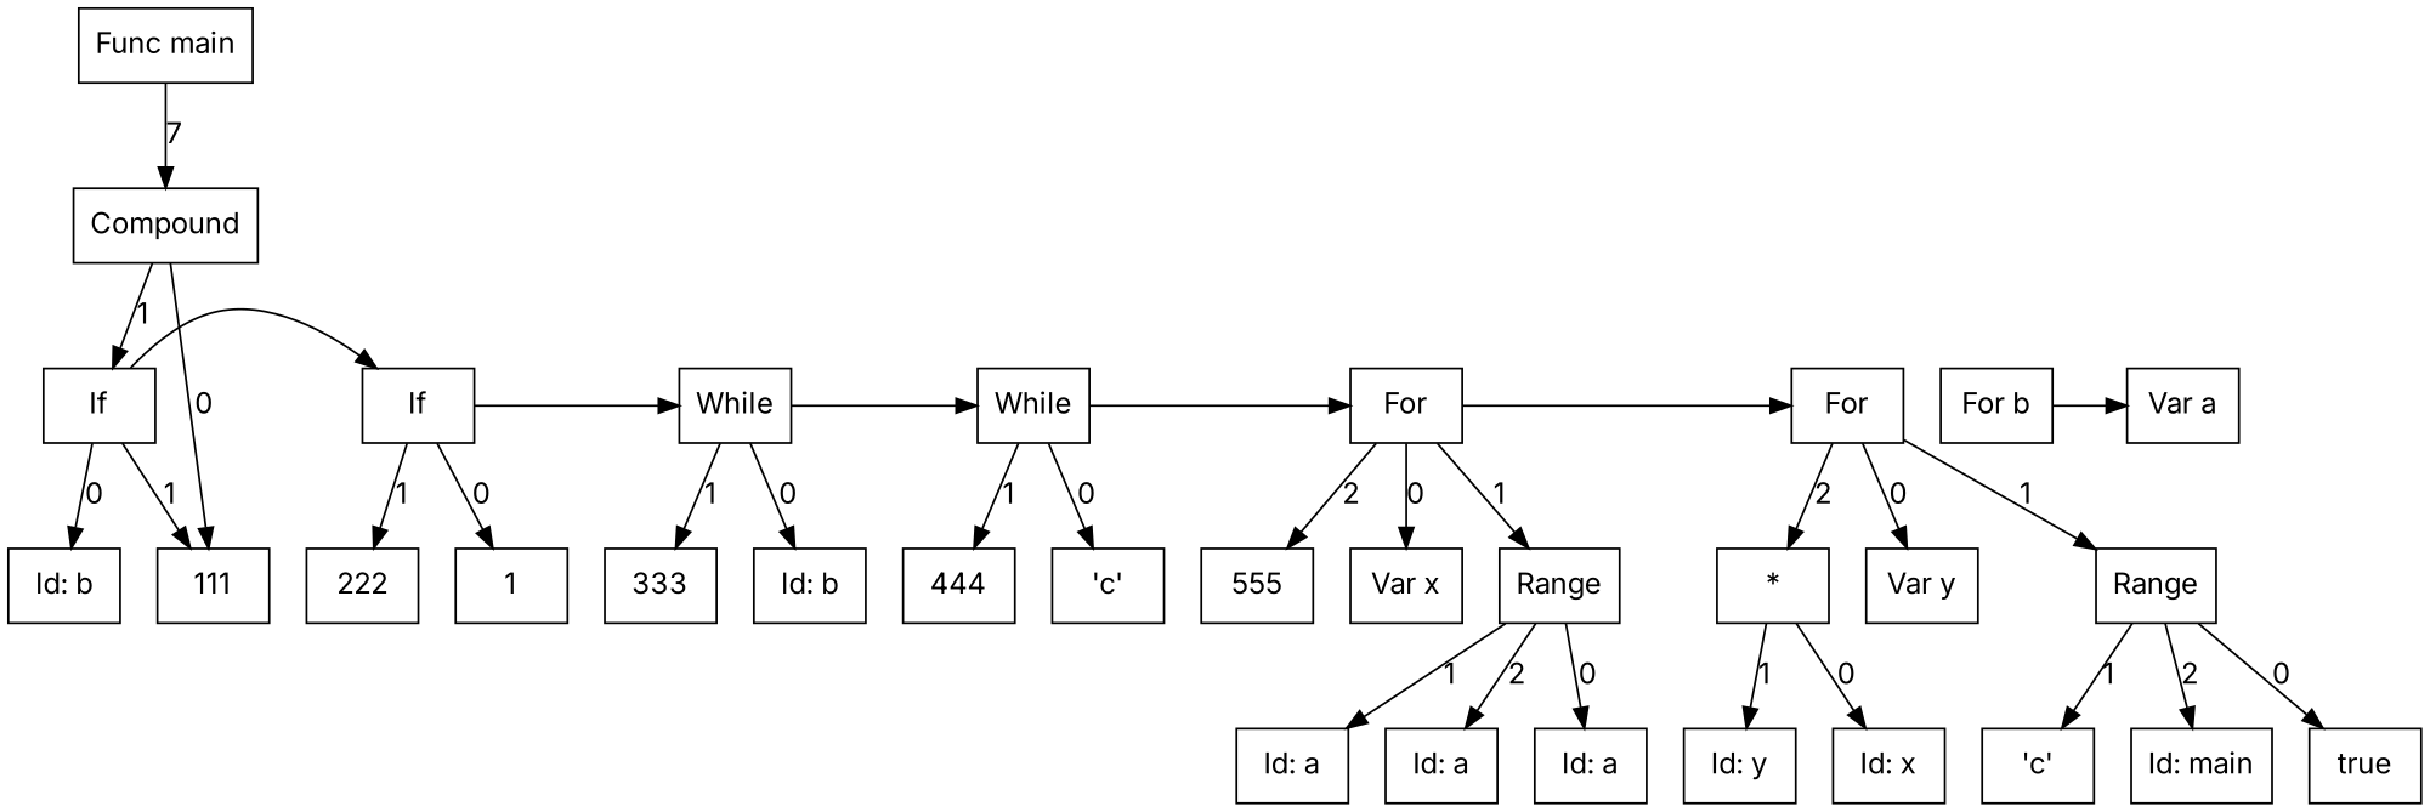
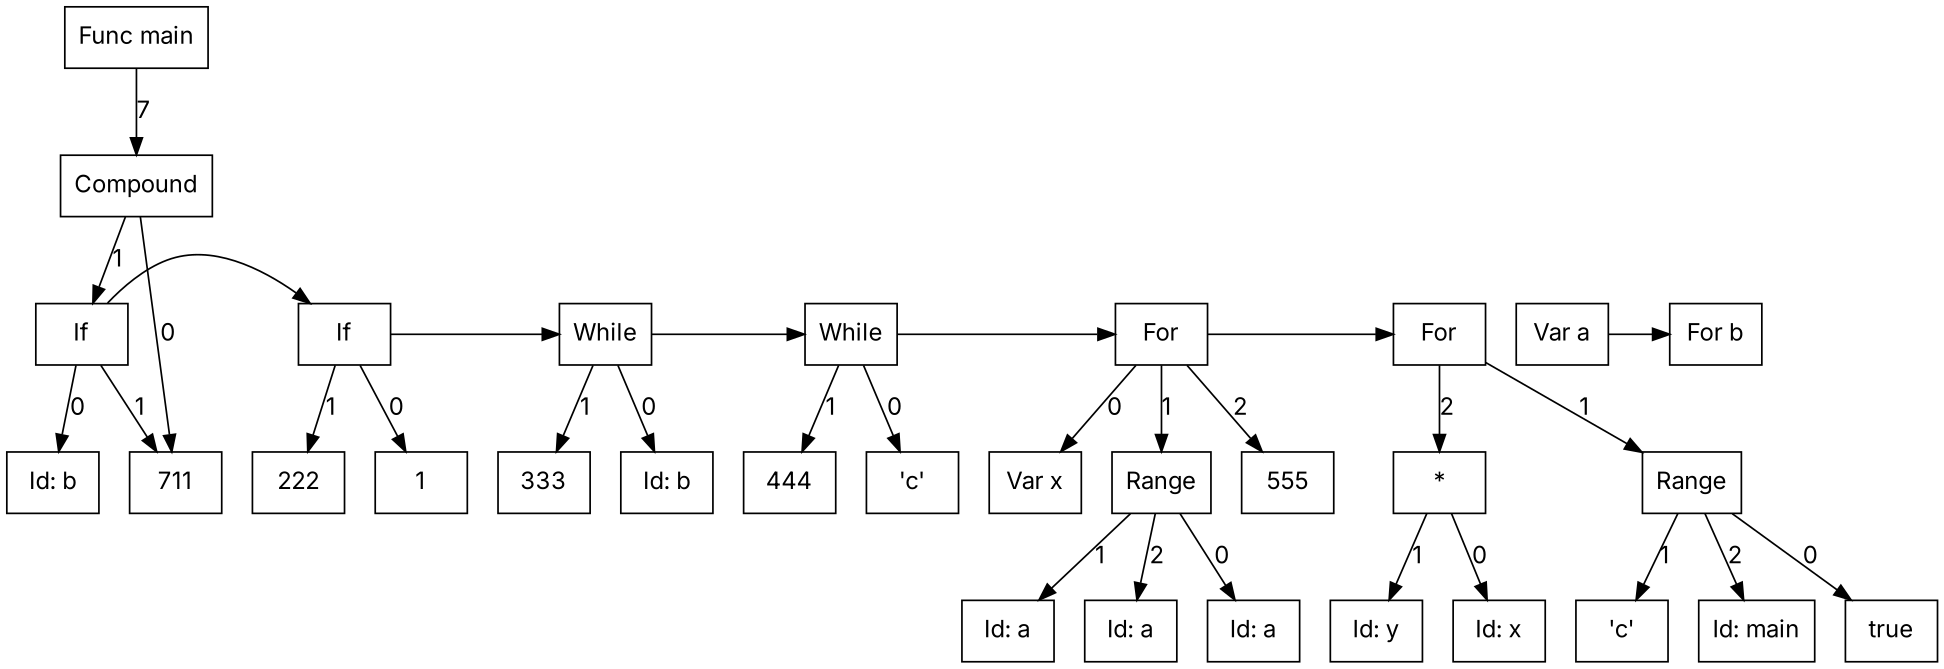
  digraph {
    fontname=Inter
    node [fontname=Inter shape=box]
    edge [fontname=Inter]
    n1 [label="Func main"]
    n2 [label=Compound]
    n3 [label="Var a"]
    n4 [label=If]
    n5 [label="For b"]
    n6 [label="Id: b"]
-   n7 [label=111]
+   n7 [label=711]
    n8 [label=If]
    n9 [label=While]
    n10 [label=While]
    n11 [label=For]
    n12 [label=For]
    n13 [label=1]
    n14 [label=222]
    n15 [label="Id: b"]
    n16 [label=333]
    n17 [label="'c'"]
    n18 [label=444]
    n19 [label="Var x"]
    n20 [label=Range]
    n21 [label=555]
    n22 [label="Id: a"]
    n23 [label="Id: a"]
    n24 [label="Id: a"]
-   n25 [label="Var y"]
    n26 [label=Range]
    n27 [label="*"]
    n28 [label=true]
    n29 [label="'c'"]
    n30 [label="Id: main"]
    n31 [label="Id: x"]
    n32 [label="Id: y"]
    subgraph sub_1 {
      rankdir=TB
      n1
      n2
    }
    subgraph sub_2 {
      ordering=out
      rank=same
      rankdir=LR
      n2
    }
    subgraph sub_3 {
      ordering=out
      rank=same
      rankdir=LR
      n3
      n4
    }
    subgraph sub_4 {
      rankdir=TB
      n2
      n3
      n4
    }
    subgraph sub_5 {
      rank=same
      rankdir=LR
      n3
      n5
    }
    subgraph sub_6 {
      rankdir=LR
      n3
      n5
    }
    subgraph sub_7 {
      ordering=out
      rank=same
      rankdir=LR
      n6
      n7
    }
    subgraph sub_8 {
      rankdir=TB
      n4
      n6
      n7
    }
    subgraph sub_9 {
      rank=same
      rankdir=LR
      n4
      n8
      n9
      n10
      n11
      n12
    }
    subgraph sub_10 {
      rankdir=LR
      n4
      n8
      n9
      n10
      n11
      n12
    }
    subgraph sub_11 {
      ordering=out
      rank=same
      rankdir=LR
      n13
      n14
    }
    subgraph sub_12 {
      rankdir=TB
      n8
      n13
      n14
    }
    subgraph sub_13 {
      ordering=out
      rank=same
      rankdir=LR
      n15
      n16
    }
    subgraph sub_14 {
      rankdir=TB
      n9
      n15
      n16
    }
    subgraph sub_15 {
      ordering=out
      rank=same
      rankdir=LR
      n17
      n18
    }
    subgraph sub_16 {
      rankdir=TB
      n10
      n17
      n18
    }
    subgraph sub_17 {
      ordering=out
      rank=same
      rankdir=LR
      n19
      n20
      n21
    }
    subgraph sub_18 {
      rankdir=TB
      n11
      n19
      n20
      n21
    }
    subgraph sub_19 {
      ordering=out
      rank=same
      rankdir=LR
      n22
      n23
      n24
    }
    subgraph sub_20 {
      rankdir=TB
      n20
      n22
      n23
      n24
    }
    subgraph sub_21 {
      ordering=out
      rank=same
      rankdir=LR
-     n25
      n26
      n27
    }
    subgraph sub_22 {
      rankdir=TB
      n12
-     n25
      n26
      n27
    }
    subgraph sub_23 {
      ordering=out
      rank=same
      rankdir=LR
      n28
      n29
      n30
    }
    subgraph sub_24 {
      rankdir=TB
      n26
      n28
      n29
      n30
    }
    subgraph sub_25 {
      ordering=out
      rank=same
      rankdir=LR
      n31
      n32
    }
    subgraph sub_26 {
      rankdir=TB
      n27
      n31
      n32
    }
    n1 -> n2 [label=7]
    n2 -> n4 [label=1]
    n2 -> n7 [label=0]
-   n5 -> n3
+   n3 -> n5
    n4 -> n6 [label=0]
    n4 -> n7 [label=1]
    n4 -> n8
    n8 -> n9
    n8 -> n13 [label=0]
    n8 -> n14 [label=1]
    n9 -> n10
    n9 -> n15 [label=0]
    n9 -> n16 [label=1]
    n10 -> n11
    n10 -> n17 [label=0]
    n10 -> n18 [label=1]
    n11 -> n12
    n11 -> n19 [label=0]
    n11 -> n20 [label=1]
    n11 -> n21 [label=2]
-   n12 -> n25 [label=0]
    n12 -> n26 [label=1]
    n12 -> n27 [label=2]
    n20 -> n22 [label=0]
    n20 -> n23 [label=1]
    n20 -> n24 [label=2]
    n26 -> n28 [label=0]
    n26 -> n29 [label=1]
    n26 -> n30 [label=2]
    n27 -> n31 [label=0]
    n27 -> n32 [label=1]
  }
